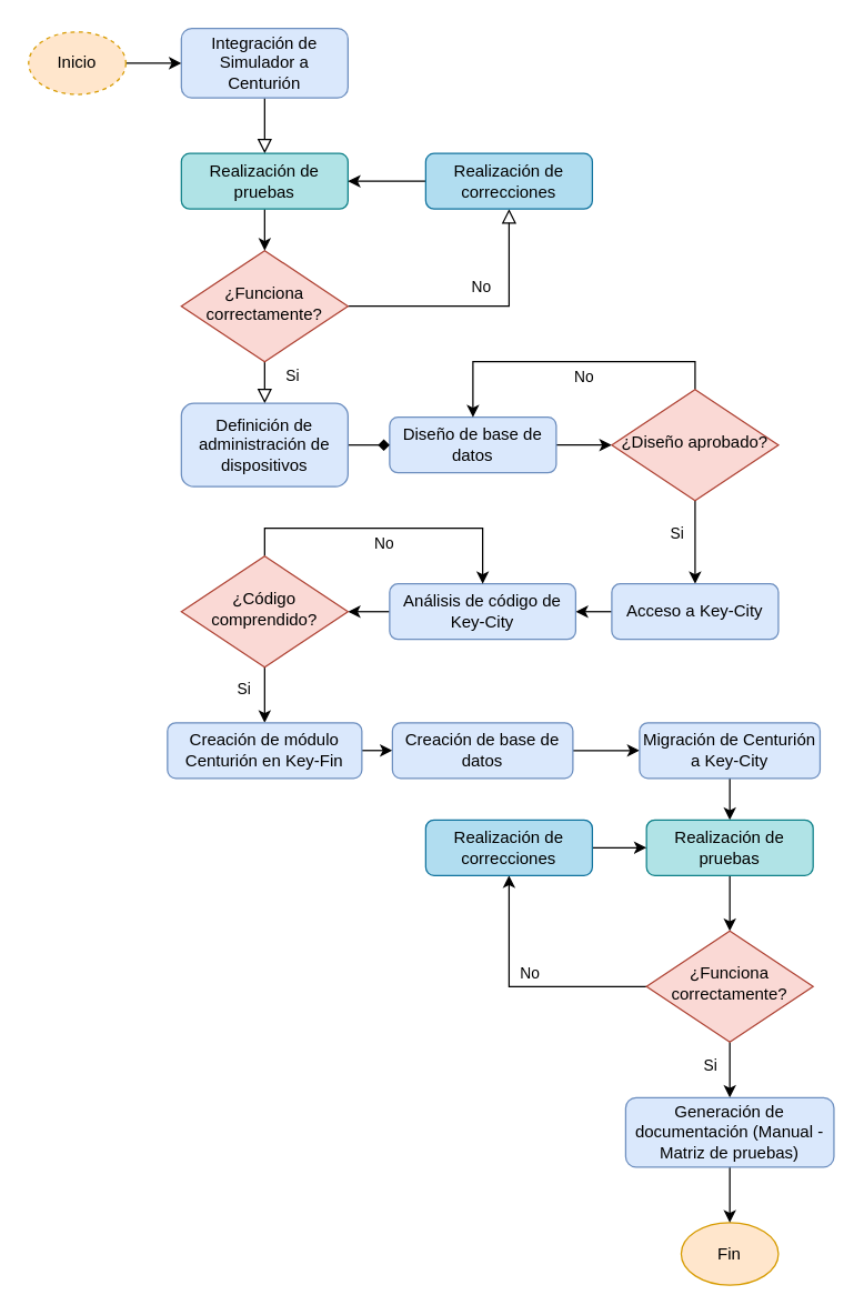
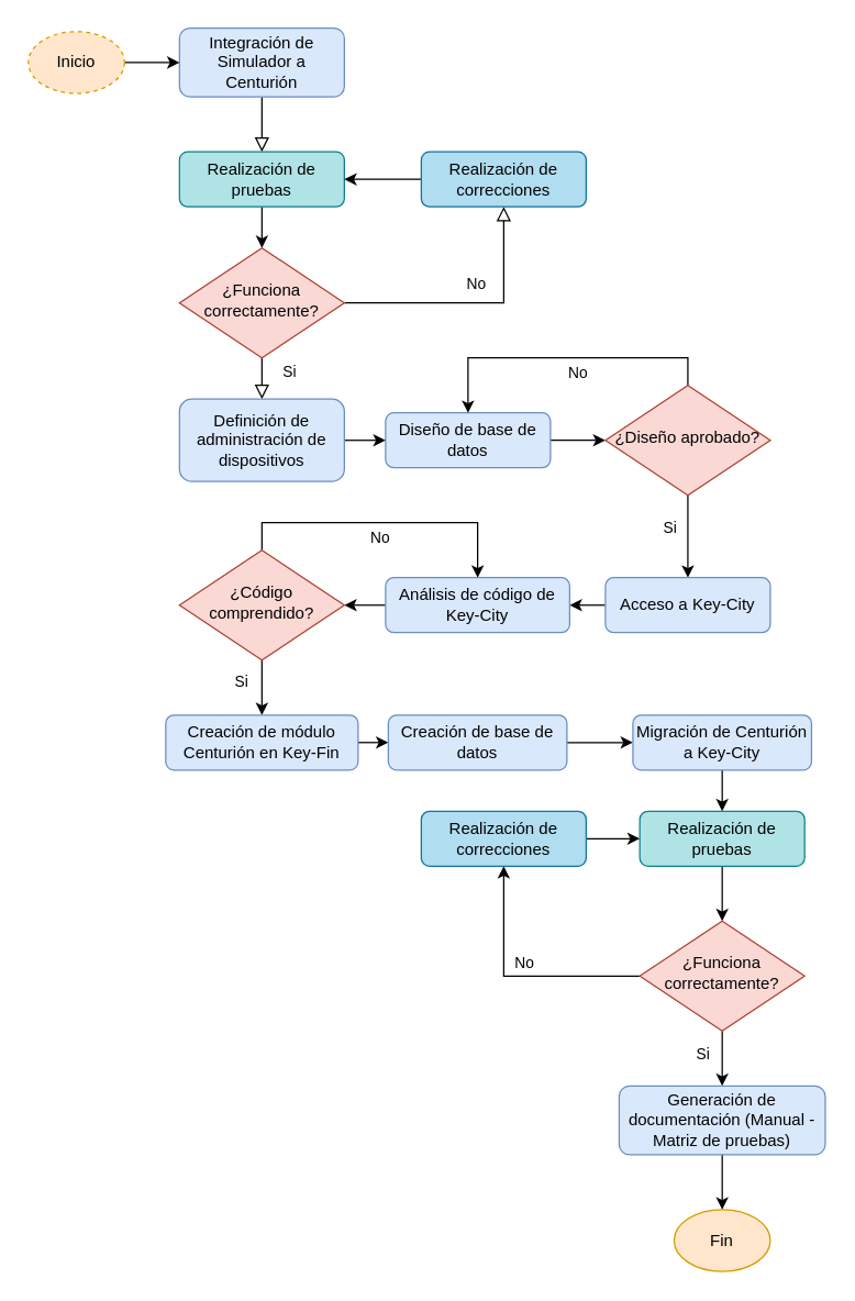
  <mxCell id="0" />
  <mxCell id="1" parent="0" />
  <mxCell id="2" value="" style="rounded=0;html=1;jettySize=auto;orthogonalLoop=1;fontSize=11;endArrow=block;endFill=0;endSize=8;strokeWidth=1;shadow=0;labelBackgroundColor=none;edgeStyle=orthogonalEdgeStyle;entryX=0.5;entryY=0;entryDx=0;entryDy=0;" parent="1" source="3" target="12" edge="1"><mxGeometry relative="1" as="geometry" /></mxCell>
  <mxCell id="3" value="&lt;div style=&quot;line-height: 120%;&quot;&gt;&lt;span style=&quot;background-color: initial;&quot;&gt;Integración de Simulador a Centurión&lt;/span&gt;&lt;/div&gt;" style="rounded=1;whiteSpace=wrap;html=1;fontSize=12;glass=0;strokeWidth=1;shadow=0;fillColor=#dae8fc;strokeColor=#6c8ebf;align=center;" parent="1" vertex="1"><mxGeometry x="130" y="20" width="120" height="50" as="geometry" /></mxCell>
  <mxCell id="4" value="Si" style="rounded=0;html=1;jettySize=auto;orthogonalLoop=1;fontSize=11;endArrow=block;endFill=0;endSize=8;strokeWidth=1;shadow=0;labelBackgroundColor=none;edgeStyle=orthogonalEdgeStyle;entryX=0.5;entryY=0;entryDx=0;entryDy=0;" parent="1" source="6" target="10" edge="1"><mxGeometry x="0.2" y="20" relative="1" as="geometry"><mxPoint as="offset" /><mxPoint x="190" y="310" as="targetPoint" /></mxGeometry></mxCell>
  <mxCell id="5" value="No" style="edgeStyle=orthogonalEdgeStyle;rounded=0;html=1;jettySize=auto;orthogonalLoop=1;fontSize=11;endArrow=block;endFill=0;endSize=8;strokeWidth=1;shadow=0;labelBackgroundColor=none;" parent="1" source="6" target="14" edge="1"><mxGeometry x="0.036" y="14" relative="1" as="geometry"><mxPoint as="offset" /><mxPoint x="300" y="30" as="targetPoint" /><Array as="points"><mxPoint x="366" y="220" /></Array></mxGeometry></mxCell>
  <mxCell id="6" value="¿Funciona correctamente?" style="rhombus;whiteSpace=wrap;html=1;shadow=0;fontFamily=Helvetica;fontSize=12;align=center;strokeWidth=1;spacing=6;spacingTop=-4;fillColor=#fad9d5;strokeColor=#ae4132;" parent="1" vertex="1"><mxGeometry x="130" y="180" width="120" height="80" as="geometry" /></mxCell>
  <mxCell id="7" style="edgeStyle=orthogonalEdgeStyle;rounded=0;orthogonalLoop=1;jettySize=auto;html=1;exitX=1;exitY=0.5;exitDx=0;exitDy=0;entryX=0;entryY=0.5;entryDx=0;entryDy=0;" parent="1" source="8" target="19" edge="1"><mxGeometry relative="1" as="geometry" /></mxCell>
  <mxCell id="8" value="Diseño de base de datos" style="rounded=1;whiteSpace=wrap;html=1;fontSize=12;glass=0;strokeWidth=1;shadow=0;fillColor=#dae8fc;strokeColor=#6c8ebf;" parent="1" vertex="1"><mxGeometry x="280" y="300" width="120" height="40" as="geometry" /></mxCell>
- <mxCell id="9" style="edgeStyle=orthogonalEdgeStyle;rounded=0;orthogonalLoop=1;jettySize=auto;html=1;exitX=1;exitY=0.5;exitDx=0;exitDy=0;entryX=0;entryY=0.5;entryDx=0;entryDy=0;endArrow=diamond;" parent="1" source="10" target="8" edge="1"><mxGeometry relative="1" as="geometry" /></mxCell>
+ <mxCell id="9" style="edgeStyle=orthogonalEdgeStyle;rounded=0;orthogonalLoop=1;jettySize=auto;html=1;exitX=1;exitY=0.5;exitDx=0;exitDy=0;entryX=0;entryY=0.5;entryDx=0;entryDy=0;" parent="1" source="10" target="8" edge="1"><mxGeometry relative="1" as="geometry" /></mxCell>
  <mxCell id="10" value="Definición de administración de dispositivos" style="rounded=1;whiteSpace=wrap;html=1;fontSize=12;glass=0;strokeWidth=1;shadow=0;fillColor=#dae8fc;strokeColor=#6c8ebf;" parent="1" vertex="1"><mxGeometry x="130" y="290" width="120" height="60" as="geometry" /></mxCell>
  <mxCell id="11" style="edgeStyle=orthogonalEdgeStyle;rounded=0;orthogonalLoop=1;jettySize=auto;html=1;exitX=0.5;exitY=1;exitDx=0;exitDy=0;" parent="1" source="12" target="6" edge="1"><mxGeometry relative="1" as="geometry" /></mxCell>
  <mxCell id="12" value="Realización de pruebas" style="rounded=1;whiteSpace=wrap;html=1;fontSize=12;glass=0;strokeWidth=1;shadow=0;fillColor=#b0e3e6;strokeColor=#0e8088;" parent="1" vertex="1"><mxGeometry x="130" y="110" width="120" height="40" as="geometry" /></mxCell>
  <mxCell id="13" style="edgeStyle=orthogonalEdgeStyle;rounded=0;orthogonalLoop=1;jettySize=auto;html=1;exitX=0;exitY=0.5;exitDx=0;exitDy=0;entryX=1;entryY=0.5;entryDx=0;entryDy=0;" parent="1" source="14" target="12" edge="1"><mxGeometry relative="1" as="geometry" /></mxCell>
  <mxCell id="14" value="Realización de correcciones" style="rounded=1;whiteSpace=wrap;html=1;fontSize=12;glass=0;strokeWidth=1;shadow=0;fillColor=#b1ddf0;strokeColor=#10739e;" parent="1" vertex="1"><mxGeometry x="306" y="110" width="120" height="40" as="geometry" /></mxCell>
  <mxCell id="15" style="edgeStyle=orthogonalEdgeStyle;rounded=0;orthogonalLoop=1;jettySize=auto;html=1;exitX=0.5;exitY=1;exitDx=0;exitDy=0;entryX=0.5;entryY=0;entryDx=0;entryDy=0;" parent="1" source="19" target="21" edge="1"><mxGeometry relative="1" as="geometry" /></mxCell>
  <mxCell id="16" value="Si" style="edgeLabel;html=1;align=center;verticalAlign=middle;resizable=0;points=[];" parent="15" vertex="1" connectable="0"><mxGeometry x="-0.25" y="3" relative="1" as="geometry"><mxPoint x="-17" as="offset" /></mxGeometry></mxCell>
  <mxCell id="17" style="edgeStyle=orthogonalEdgeStyle;rounded=0;orthogonalLoop=1;jettySize=auto;html=1;exitX=0.5;exitY=0;exitDx=0;exitDy=0;entryX=0.5;entryY=0;entryDx=0;entryDy=0;" parent="1" source="19" target="8" edge="1"><mxGeometry relative="1" as="geometry" /></mxCell>
  <mxCell id="18" value="No" style="edgeLabel;html=1;align=center;verticalAlign=middle;resizable=0;points=[];" parent="17" vertex="1" connectable="0"><mxGeometry x="0.066" y="-1" relative="1" as="geometry"><mxPoint x="16" y="11" as="offset" /></mxGeometry></mxCell>
  <mxCell id="19" value="¿Diseño aprobado?" style="rhombus;whiteSpace=wrap;html=1;shadow=0;fontFamily=Helvetica;fontSize=12;align=center;strokeWidth=1;spacing=6;spacingTop=-4;fillColor=#fad9d5;strokeColor=#ae4132;" parent="1" vertex="1"><mxGeometry x="440" y="280" width="120" height="80" as="geometry" /></mxCell>
  <mxCell id="20" style="edgeStyle=orthogonalEdgeStyle;rounded=0;orthogonalLoop=1;jettySize=auto;html=1;exitX=0;exitY=0.5;exitDx=0;exitDy=0;entryX=1;entryY=0.5;entryDx=0;entryDy=0;" parent="1" source="21" target="23" edge="1"><mxGeometry relative="1" as="geometry" /></mxCell>
  <mxCell id="21" value="Acceso a Key-City" style="rounded=1;whiteSpace=wrap;html=1;fontSize=12;glass=0;strokeWidth=1;shadow=0;fillColor=#dae8fc;strokeColor=#6c8ebf;" parent="1" vertex="1"><mxGeometry x="440" y="420" width="120" height="40" as="geometry" /></mxCell>
  <mxCell id="22" style="edgeStyle=orthogonalEdgeStyle;rounded=0;orthogonalLoop=1;jettySize=auto;html=1;exitX=0;exitY=0.5;exitDx=0;exitDy=0;entryX=1;entryY=0.5;entryDx=0;entryDy=0;" parent="1" source="23" target="28" edge="1"><mxGeometry relative="1" as="geometry" /></mxCell>
  <mxCell id="23" value="Análisis de código de Key-City" style="rounded=1;whiteSpace=wrap;html=1;fontSize=12;glass=0;strokeWidth=1;shadow=0;fillColor=#dae8fc;strokeColor=#6c8ebf;" parent="1" vertex="1"><mxGeometry x="280" y="420" width="134" height="40" as="geometry" /></mxCell>
  <mxCell id="24" style="edgeStyle=orthogonalEdgeStyle;rounded=0;orthogonalLoop=1;jettySize=auto;html=1;exitX=0.5;exitY=1;exitDx=0;exitDy=0;entryX=0.5;entryY=0;entryDx=0;entryDy=0;" parent="1" source="28" target="30" edge="1"><mxGeometry relative="1" as="geometry" /></mxCell>
  <mxCell id="25" value="Si" style="edgeLabel;html=1;align=center;verticalAlign=middle;resizable=0;points=[];" parent="24" vertex="1" connectable="0"><mxGeometry x="-0.26" y="-2" relative="1" as="geometry"><mxPoint x="-14" as="offset" /></mxGeometry></mxCell>
  <mxCell id="26" style="edgeStyle=orthogonalEdgeStyle;rounded=0;orthogonalLoop=1;jettySize=auto;html=1;exitX=0.5;exitY=0;exitDx=0;exitDy=0;entryX=0.5;entryY=0;entryDx=0;entryDy=0;" parent="1" source="28" target="23" edge="1"><mxGeometry relative="1" as="geometry" /></mxCell>
  <mxCell id="27" value="No" style="edgeLabel;html=1;align=center;verticalAlign=middle;resizable=0;points=[];" parent="26" vertex="1" connectable="0"><mxGeometry x="-0.024" y="-3" relative="1" as="geometry"><mxPoint x="-1" y="7" as="offset" /></mxGeometry></mxCell>
  <mxCell id="28" value="¿Código comprendido?" style="rhombus;whiteSpace=wrap;html=1;shadow=0;fontFamily=Helvetica;fontSize=12;align=center;strokeWidth=1;spacing=6;spacingTop=-4;fillColor=#fad9d5;strokeColor=#ae4132;" parent="1" vertex="1"><mxGeometry x="130" y="400" width="120" height="80" as="geometry" /></mxCell>
  <mxCell id="29" style="edgeStyle=orthogonalEdgeStyle;rounded=0;orthogonalLoop=1;jettySize=auto;html=1;exitX=1;exitY=0.5;exitDx=0;exitDy=0;entryX=0;entryY=0.5;entryDx=0;entryDy=0;" parent="1" source="30" target="32" edge="1"><mxGeometry relative="1" as="geometry" /></mxCell>
  <mxCell id="30" value="Creación de módulo Centurión en Key-Fin" style="rounded=1;whiteSpace=wrap;html=1;fontSize=12;glass=0;strokeWidth=1;shadow=0;fillColor=#dae8fc;strokeColor=#6c8ebf;" parent="1" vertex="1"><mxGeometry x="120" y="520" width="140" height="40" as="geometry" /></mxCell>
  <mxCell id="31" style="edgeStyle=orthogonalEdgeStyle;rounded=0;orthogonalLoop=1;jettySize=auto;html=1;exitX=1;exitY=0.5;exitDx=0;exitDy=0;entryX=0;entryY=0.5;entryDx=0;entryDy=0;" edge="1" parent="1" source="32" target="34"><mxGeometry relative="1" as="geometry" /></mxCell>
  <mxCell id="32" value="Creación de base de datos" style="rounded=1;whiteSpace=wrap;html=1;fontSize=12;glass=0;strokeWidth=1;shadow=0;fillColor=#dae8fc;strokeColor=#6c8ebf;" parent="1" vertex="1"><mxGeometry x="282" y="520" width="130" height="40" as="geometry" /></mxCell>
  <mxCell id="33" style="edgeStyle=orthogonalEdgeStyle;rounded=0;orthogonalLoop=1;jettySize=auto;html=1;exitX=0.5;exitY=1;exitDx=0;exitDy=0;entryX=0.5;entryY=0;entryDx=0;entryDy=0;" parent="1" source="34" target="36" edge="1"><mxGeometry relative="1" as="geometry" /></mxCell>
  <mxCell id="34" value="Migración de Centurión a Key-City" style="rounded=1;whiteSpace=wrap;html=1;fontSize=12;glass=0;strokeWidth=1;shadow=0;fillColor=#dae8fc;strokeColor=#6c8ebf;" parent="1" vertex="1"><mxGeometry x="460" y="520" width="130" height="40" as="geometry" /></mxCell>
  <mxCell id="35" style="edgeStyle=orthogonalEdgeStyle;rounded=0;orthogonalLoop=1;jettySize=auto;html=1;exitX=0.5;exitY=1;exitDx=0;exitDy=0;entryX=0.5;entryY=0;entryDx=0;entryDy=0;" parent="1" source="36" target="41" edge="1"><mxGeometry relative="1" as="geometry" /></mxCell>
  <mxCell id="36" value="Realización de pruebas" style="rounded=1;whiteSpace=wrap;html=1;fontSize=12;glass=0;strokeWidth=1;shadow=0;fillColor=#b0e3e6;strokeColor=#0e8088;" parent="1" vertex="1"><mxGeometry x="465" y="590" width="120" height="40" as="geometry" /></mxCell>
  <mxCell id="37" style="edgeStyle=orthogonalEdgeStyle;rounded=0;orthogonalLoop=1;jettySize=auto;html=1;exitX=0.5;exitY=1;exitDx=0;exitDy=0;entryX=0.5;entryY=0;entryDx=0;entryDy=0;" edge="1" parent="1" source="41" target="48"><mxGeometry relative="1" as="geometry" /></mxCell>
  <mxCell id="38" value="Si" style="edgeLabel;html=1;align=center;verticalAlign=middle;resizable=0;points=[];" vertex="1" connectable="0" parent="37"><mxGeometry x="-0.18" relative="1" as="geometry"><mxPoint x="-15" as="offset" /></mxGeometry></mxCell>
  <mxCell id="39" style="edgeStyle=orthogonalEdgeStyle;rounded=0;orthogonalLoop=1;jettySize=auto;html=1;exitX=0;exitY=0.5;exitDx=0;exitDy=0;entryX=0.5;entryY=1;entryDx=0;entryDy=0;" edge="1" parent="1" source="41" target="43"><mxGeometry relative="1" as="geometry" /></mxCell>
  <mxCell id="40" value="No" style="edgeLabel;html=1;align=center;verticalAlign=middle;resizable=0;points=[];" vertex="1" connectable="0" parent="39"><mxGeometry x="0.086" relative="1" as="geometry"><mxPoint x="12" y="-10" as="offset" /></mxGeometry></mxCell>
  <mxCell id="41" value="¿Funciona correctamente?" style="rhombus;whiteSpace=wrap;html=1;shadow=0;fontFamily=Helvetica;fontSize=12;align=center;strokeWidth=1;spacing=6;spacingTop=-4;fillColor=#fad9d5;strokeColor=#ae4132;" parent="1" vertex="1"><mxGeometry x="465" y="670" width="120" height="80" as="geometry" /></mxCell>
  <mxCell id="42" style="edgeStyle=orthogonalEdgeStyle;rounded=0;orthogonalLoop=1;jettySize=auto;html=1;exitX=1;exitY=0.5;exitDx=0;exitDy=0;entryX=0;entryY=0.5;entryDx=0;entryDy=0;" edge="1" parent="1" source="43" target="36"><mxGeometry relative="1" as="geometry" /></mxCell>
  <mxCell id="43" value="Realización de correcciones" style="rounded=1;whiteSpace=wrap;html=1;fontSize=12;glass=0;strokeWidth=1;shadow=0;fillColor=#b1ddf0;strokeColor=#10739e;" parent="1" vertex="1"><mxGeometry x="306" y="590" width="120" height="40" as="geometry" /></mxCell>
  <mxCell id="44" style="edgeStyle=orthogonalEdgeStyle;rounded=0;orthogonalLoop=1;jettySize=auto;html=1;exitX=1;exitY=0.5;exitDx=0;exitDy=0;entryX=0;entryY=0.5;entryDx=0;entryDy=0;" edge="1" parent="1" source="45" target="3"><mxGeometry relative="1" as="geometry" /></mxCell>
  <mxCell id="45" value="Inicio" style="ellipse;whiteSpace=wrap;html=1;fillColor=#ffe6cc;strokeColor=#d79b00;dashed=1;" vertex="1" parent="1"><mxGeometry x="20" y="22.5" width="70" height="45" as="geometry" /></mxCell>
  <mxCell id="46" value="Fin" style="ellipse;whiteSpace=wrap;html=1;fillColor=#ffe6cc;strokeColor=#d79b00;" vertex="1" parent="1"><mxGeometry x="490" y="880" width="70" height="45" as="geometry" /></mxCell>
  <mxCell id="47" style="edgeStyle=orthogonalEdgeStyle;rounded=0;orthogonalLoop=1;jettySize=auto;html=1;exitX=0.5;exitY=1;exitDx=0;exitDy=0;entryX=0.5;entryY=0;entryDx=0;entryDy=0;" edge="1" parent="1" source="48" target="46"><mxGeometry relative="1" as="geometry" /></mxCell>
  <mxCell id="48" value="Generación de documentación (Manual - Matriz de pruebas)" style="rounded=1;whiteSpace=wrap;html=1;fontSize=12;glass=0;strokeWidth=1;shadow=0;fillColor=#dae8fc;strokeColor=#6c8ebf;" vertex="1" parent="1"><mxGeometry x="450" y="790" width="150" height="50" as="geometry" /></mxCell>
